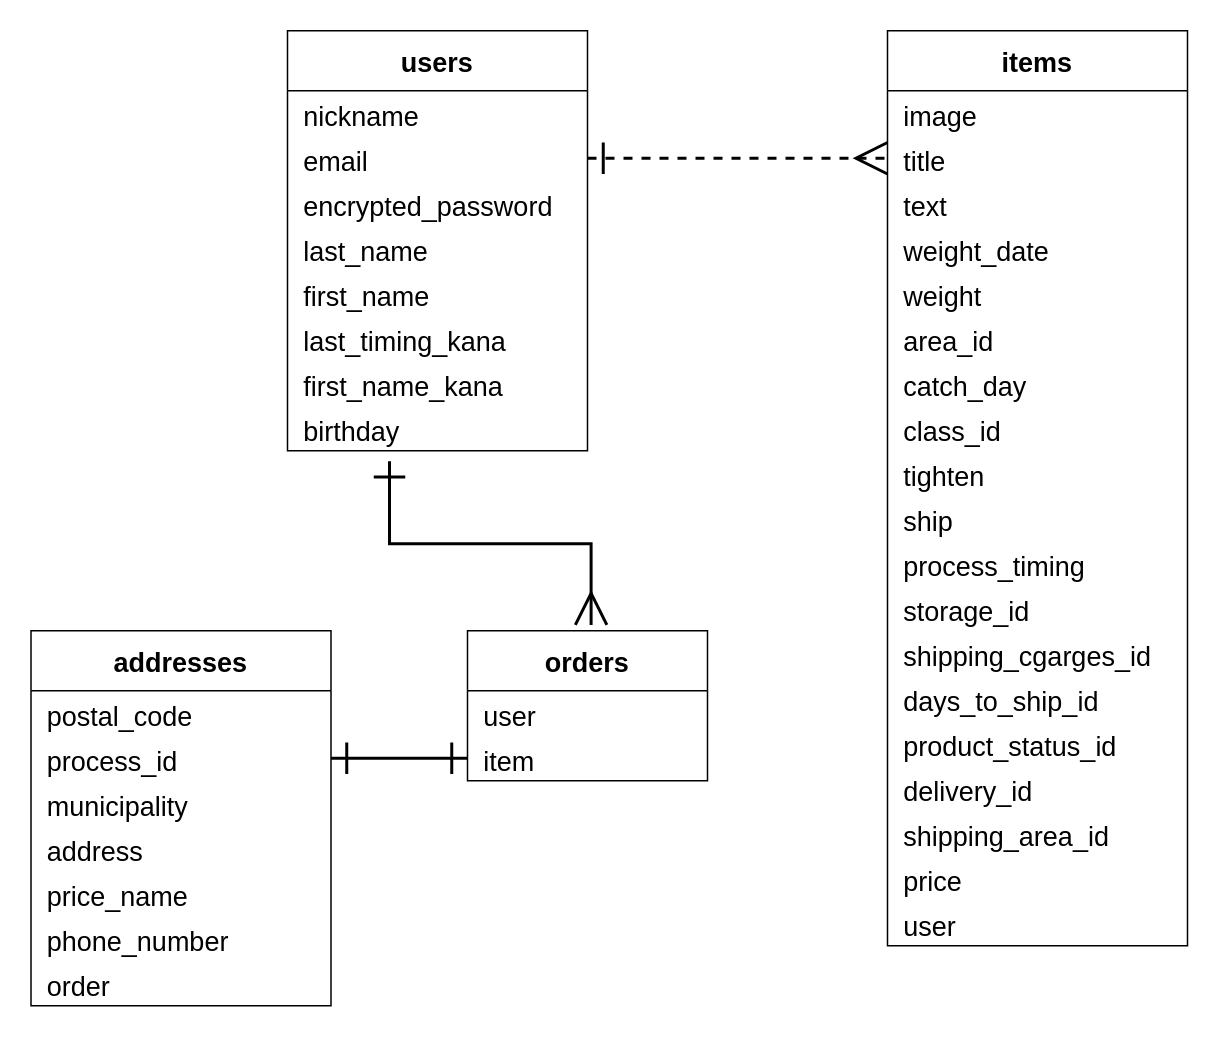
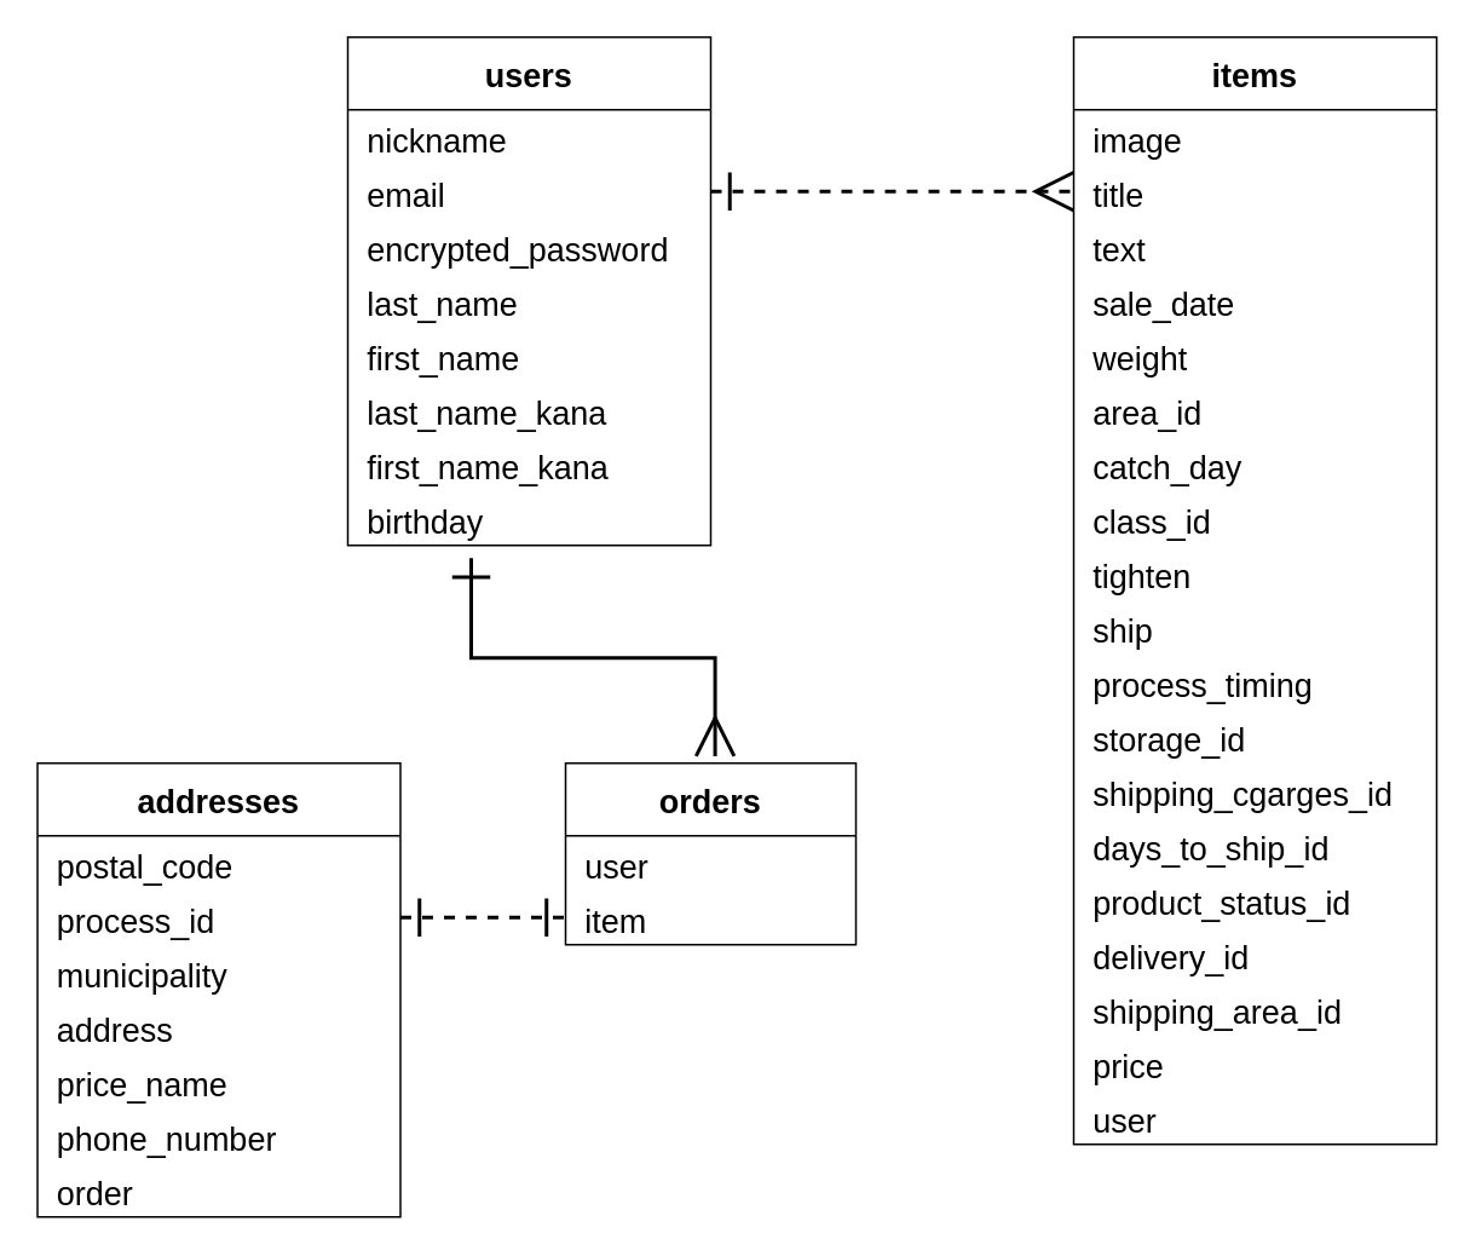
  <mxCell id="0" />
  <mxCell id="1" parent="0" />
  <mxCell id="2" value="users" style="swimlane;fontStyle=1;childLayout=stackLayout;horizontal=1;startSize=40;horizontalStack=0;resizeParent=1;resizeParentMax=0;resizeLast=0;collapsible=1;marginBottom=0;align=center;fontSize=18;" vertex="1" parent="1"><mxGeometry x="191" y="20" width="200" height="280" as="geometry" /></mxCell>
  <mxCell id="3" value=" nickname" style="text;strokeColor=none;fillColor=none;spacingLeft=4;spacingRight=4;overflow=hidden;rotatable=0;points=[[0,0.5],[1,0.5]];portConstraint=eastwest;fontSize=18;" vertex="1" parent="2"><mxGeometry y="40" width="200" height="30" as="geometry" /></mxCell>
  <mxCell id="4" value=" email" style="text;strokeColor=none;fillColor=none;spacingLeft=4;spacingRight=4;overflow=hidden;rotatable=0;points=[[0,0.5],[1,0.5]];portConstraint=eastwest;fontSize=18;" vertex="1" parent="2"><mxGeometry y="70" width="200" height="30" as="geometry" /></mxCell>
  <mxCell id="5" value=" encrypted_password" style="text;strokeColor=none;fillColor=none;spacingLeft=4;spacingRight=4;overflow=hidden;rotatable=0;points=[[0,0.5],[1,0.5]];portConstraint=eastwest;fontSize=18;" vertex="1" parent="2"><mxGeometry y="100" width="200" height="30" as="geometry" /></mxCell>
  <mxCell id="6" value=" last_name" style="text;strokeColor=none;fillColor=none;spacingLeft=4;spacingRight=4;overflow=hidden;rotatable=0;points=[[0,0.5],[1,0.5]];portConstraint=eastwest;fontSize=18;" vertex="1" parent="2"><mxGeometry y="130" width="200" height="30" as="geometry" /></mxCell>
  <mxCell id="7" value=" first_name" style="text;strokeColor=none;fillColor=none;spacingLeft=4;spacingRight=4;overflow=hidden;rotatable=0;points=[[0,0.5],[1,0.5]];portConstraint=eastwest;fontSize=18;" vertex="1" parent="2"><mxGeometry y="160" width="200" height="30" as="geometry" /></mxCell>
- <mxCell id="8" value=" last_timing_kana" style="text;strokeColor=none;fillColor=none;spacingLeft=4;spacingRight=4;overflow=hidden;rotatable=0;points=[[0,0.5],[1,0.5]];portConstraint=eastwest;fontSize=18;" vertex="1" parent="2"><mxGeometry y="190" width="200" height="30" as="geometry" /></mxCell>
+ <mxCell id="8" value=" last_name_kana" style="text;strokeColor=none;fillColor=none;spacingLeft=4;spacingRight=4;overflow=hidden;rotatable=0;points=[[0,0.5],[1,0.5]];portConstraint=eastwest;fontSize=18;" vertex="1" parent="2"><mxGeometry y="190" width="200" height="30" as="geometry" /></mxCell>
  <mxCell id="9" value=" first_name_kana" style="text;strokeColor=none;fillColor=none;spacingLeft=4;spacingRight=4;overflow=hidden;rotatable=0;points=[[0,0.5],[1,0.5]];portConstraint=eastwest;fontSize=18;" vertex="1" parent="2"><mxGeometry y="220" width="200" height="30" as="geometry" /></mxCell>
  <mxCell id="10" value=" birthday" style="text;strokeColor=none;fillColor=none;spacingLeft=4;spacingRight=4;overflow=hidden;rotatable=0;points=[[0,0.5],[1,0.5]];portConstraint=eastwest;fontSize=18;" vertex="1" parent="2"><mxGeometry y="250" width="200" height="30" as="geometry" /></mxCell>
  <mxCell id="11" value="items" style="swimlane;fontStyle=1;childLayout=stackLayout;horizontal=1;startSize=40;horizontalStack=0;resizeParent=1;resizeParentMax=0;resizeLast=0;collapsible=1;marginBottom=0;align=center;fontSize=18;" vertex="1" parent="1"><mxGeometry x="591" y="20" width="200" height="610" as="geometry" /></mxCell>
  <mxCell id="12" value=" image" style="text;strokeColor=none;fillColor=none;spacingLeft=4;spacingRight=4;overflow=hidden;rotatable=0;points=[[0,0.5],[1,0.5]];portConstraint=eastwest;fontSize=18;" vertex="1" parent="11"><mxGeometry y="40" width="200" height="30" as="geometry" /></mxCell>
  <mxCell id="13" value=" title" style="text;strokeColor=none;fillColor=none;spacingLeft=4;spacingRight=4;overflow=hidden;rotatable=0;points=[[0,0.5],[1,0.5]];portConstraint=eastwest;fontSize=18;" vertex="1" parent="11"><mxGeometry y="70" width="200" height="30" as="geometry" /></mxCell>
  <mxCell id="14" value=" text" style="text;strokeColor=none;fillColor=none;spacingLeft=4;spacingRight=4;overflow=hidden;rotatable=0;points=[[0,0.5],[1,0.5]];portConstraint=eastwest;fontSize=18;" vertex="1" parent="11"><mxGeometry y="100" width="200" height="30" as="geometry" /></mxCell>
- <mxCell id="15" value=" weight_date" style="text;strokeColor=none;fillColor=none;spacingLeft=4;spacingRight=4;overflow=hidden;rotatable=0;points=[[0,0.5],[1,0.5]];portConstraint=eastwest;fontSize=18;" vertex="1" parent="11"><mxGeometry y="130" width="200" height="30" as="geometry" /></mxCell>
+ <mxCell id="15" value=" sale_date" style="text;strokeColor=none;fillColor=none;spacingLeft=4;spacingRight=4;overflow=hidden;rotatable=0;points=[[0,0.5],[1,0.5]];portConstraint=eastwest;fontSize=18;" vertex="1" parent="11"><mxGeometry y="130" width="200" height="30" as="geometry" /></mxCell>
  <mxCell id="16" value=" weight" style="text;strokeColor=none;fillColor=none;spacingLeft=4;spacingRight=4;overflow=hidden;rotatable=0;points=[[0,0.5],[1,0.5]];portConstraint=eastwest;fontSize=18;" vertex="1" parent="11"><mxGeometry y="160" width="200" height="30" as="geometry" /></mxCell>
  <mxCell id="17" value=" area_id" style="text;strokeColor=none;fillColor=none;spacingLeft=4;spacingRight=4;overflow=hidden;rotatable=0;points=[[0,0.5],[1,0.5]];portConstraint=eastwest;fontSize=18;" vertex="1" parent="11"><mxGeometry y="190" width="200" height="30" as="geometry" /></mxCell>
  <mxCell id="18" value=" catch_day" style="text;strokeColor=none;fillColor=none;spacingLeft=4;spacingRight=4;overflow=hidden;rotatable=0;points=[[0,0.5],[1,0.5]];portConstraint=eastwest;fontSize=18;" vertex="1" parent="11"><mxGeometry y="220" width="200" height="30" as="geometry" /></mxCell>
  <mxCell id="19" value=" class_id" style="text;strokeColor=none;fillColor=none;spacingLeft=4;spacingRight=4;overflow=hidden;rotatable=0;points=[[0,0.5],[1,0.5]];portConstraint=eastwest;fontSize=18;" vertex="1" parent="11"><mxGeometry y="250" width="200" height="30" as="geometry" /></mxCell>
  <mxCell id="20" value=" tighten" style="text;strokeColor=none;fillColor=none;spacingLeft=4;spacingRight=4;overflow=hidden;rotatable=0;points=[[0,0.5],[1,0.5]];portConstraint=eastwest;fontSize=18;" vertex="1" parent="11"><mxGeometry y="280" width="200" height="30" as="geometry" /></mxCell>
  <mxCell id="21" value=" ship" style="text;strokeColor=none;fillColor=none;spacingLeft=4;spacingRight=4;overflow=hidden;rotatable=0;points=[[0,0.5],[1,0.5]];portConstraint=eastwest;fontSize=18;" vertex="1" parent="11"><mxGeometry y="310" width="200" height="30" as="geometry" /></mxCell>
  <mxCell id="22" value=" process_timing" style="text;strokeColor=none;fillColor=none;spacingLeft=4;spacingRight=4;overflow=hidden;rotatable=0;points=[[0,0.5],[1,0.5]];portConstraint=eastwest;fontSize=18;" vertex="1" parent="11"><mxGeometry y="340" width="200" height="30" as="geometry" /></mxCell>
  <mxCell id="23" value=" storage_id" style="text;strokeColor=none;fillColor=none;spacingLeft=4;spacingRight=4;overflow=hidden;rotatable=0;points=[[0,0.5],[1,0.5]];portConstraint=eastwest;fontSize=18;" vertex="1" parent="11"><mxGeometry y="370" width="200" height="30" as="geometry" /></mxCell>
  <mxCell id="24" value=" shipping_cgarges_id" style="text;strokeColor=none;fillColor=none;spacingLeft=4;spacingRight=4;overflow=hidden;rotatable=0;points=[[0,0.5],[1,0.5]];portConstraint=eastwest;fontSize=18;" vertex="1" parent="11"><mxGeometry y="400" width="200" height="30" as="geometry" /></mxCell>
  <mxCell id="25" value=" days_to_ship_id" style="text;strokeColor=none;fillColor=none;spacingLeft=4;spacingRight=4;overflow=hidden;rotatable=0;points=[[0,0.5],[1,0.5]];portConstraint=eastwest;fontSize=18;" vertex="1" parent="11"><mxGeometry y="430" width="200" height="30" as="geometry" /></mxCell>
  <mxCell id="26" value=" product_status_id" style="text;strokeColor=none;fillColor=none;spacingLeft=4;spacingRight=4;overflow=hidden;rotatable=0;points=[[0,0.5],[1,0.5]];portConstraint=eastwest;fontSize=18;" vertex="1" parent="11"><mxGeometry y="460" width="200" height="30" as="geometry" /></mxCell>
  <mxCell id="27" value=" delivery_id" style="text;strokeColor=none;fillColor=none;spacingLeft=4;spacingRight=4;overflow=hidden;rotatable=0;points=[[0,0.5],[1,0.5]];portConstraint=eastwest;fontSize=18;" vertex="1" parent="11"><mxGeometry y="490" width="200" height="30" as="geometry" /></mxCell>
  <mxCell id="28" value=" shipping_area_id" style="text;strokeColor=none;fillColor=none;spacingLeft=4;spacingRight=4;overflow=hidden;rotatable=0;points=[[0,0.5],[1,0.5]];portConstraint=eastwest;fontSize=18;" vertex="1" parent="11"><mxGeometry y="520" width="200" height="30" as="geometry" /></mxCell>
  <mxCell id="29" value=" price" style="text;strokeColor=none;fillColor=none;spacingLeft=4;spacingRight=4;overflow=hidden;rotatable=0;points=[[0,0.5],[1,0.5]];portConstraint=eastwest;fontSize=18;" vertex="1" parent="11"><mxGeometry y="550" width="200" height="30" as="geometry" /></mxCell>
  <mxCell id="30" value=" user" style="text;strokeColor=none;fillColor=none;spacingLeft=4;spacingRight=4;overflow=hidden;rotatable=0;points=[[0,0.5],[1,0.5]];portConstraint=eastwest;fontSize=18;" vertex="1" parent="11"><mxGeometry y="580" width="200" height="30" as="geometry" /></mxCell>
  <mxCell id="31" value="orders" style="swimlane;fontStyle=1;childLayout=stackLayout;horizontal=1;startSize=40;horizontalStack=0;resizeParent=1;resizeParentMax=0;resizeLast=0;collapsible=1;marginBottom=0;align=center;fontSize=18;" vertex="1" parent="1"><mxGeometry x="311" y="420" width="160" height="100" as="geometry" /></mxCell>
  <mxCell id="32" value=" user" style="text;strokeColor=none;fillColor=none;spacingLeft=4;spacingRight=4;overflow=hidden;rotatable=0;points=[[0,0.5],[1,0.5]];portConstraint=eastwest;fontSize=18;" vertex="1" parent="31"><mxGeometry y="40" width="160" height="30" as="geometry" /></mxCell>
  <mxCell id="33" value=" item" style="text;strokeColor=none;fillColor=none;spacingLeft=4;spacingRight=4;overflow=hidden;rotatable=0;points=[[0,0.5],[1,0.5]];portConstraint=eastwest;fontSize=18;" vertex="1" parent="31"><mxGeometry y="70" width="160" height="30" as="geometry" /></mxCell>
  <mxCell id="34" value="addresses" style="swimlane;fontStyle=1;childLayout=stackLayout;horizontal=1;startSize=40;horizontalStack=0;resizeParent=1;resizeParentMax=0;resizeLast=0;collapsible=1;marginBottom=0;align=center;fontSize=18;" vertex="1" parent="1"><mxGeometry x="20" y="420" width="200" height="250" as="geometry" /></mxCell>
  <mxCell id="35" value=" postal_code" style="text;strokeColor=none;fillColor=none;spacingLeft=4;spacingRight=4;overflow=hidden;rotatable=0;points=[[0,0.5],[1,0.5]];portConstraint=eastwest;fontSize=18;" vertex="1" parent="34"><mxGeometry y="40" width="200" height="30" as="geometry" /></mxCell>
  <mxCell id="36" value=" process_id" style="text;strokeColor=none;fillColor=none;spacingLeft=4;spacingRight=4;overflow=hidden;rotatable=0;points=[[0,0.5],[1,0.5]];portConstraint=eastwest;fontSize=18;" vertex="1" parent="34"><mxGeometry y="70" width="200" height="30" as="geometry" /></mxCell>
  <mxCell id="37" value=" municipality" style="text;strokeColor=none;fillColor=none;spacingLeft=4;spacingRight=4;overflow=hidden;rotatable=0;points=[[0,0.5],[1,0.5]];portConstraint=eastwest;fontSize=18;" vertex="1" parent="34"><mxGeometry y="100" width="200" height="30" as="geometry" /></mxCell>
  <mxCell id="38" value=" address" style="text;strokeColor=none;fillColor=none;spacingLeft=4;spacingRight=4;overflow=hidden;rotatable=0;points=[[0,0.5],[1,0.5]];portConstraint=eastwest;fontSize=18;" vertex="1" parent="34"><mxGeometry y="130" width="200" height="30" as="geometry" /></mxCell>
  <mxCell id="39" value=" price_name" style="text;strokeColor=none;fillColor=none;spacingLeft=4;spacingRight=4;overflow=hidden;rotatable=0;points=[[0,0.5],[1,0.5]];portConstraint=eastwest;fontSize=18;" vertex="1" parent="34"><mxGeometry y="160" width="200" height="30" as="geometry" /></mxCell>
  <mxCell id="40" value=" phone_number" style="text;strokeColor=none;fillColor=none;spacingLeft=4;spacingRight=4;overflow=hidden;rotatable=0;points=[[0,0.5],[1,0.5]];portConstraint=eastwest;fontSize=18;" vertex="1" parent="34"><mxGeometry y="190" width="200" height="30" as="geometry" /></mxCell>
  <mxCell id="41" value=" order" style="text;strokeColor=none;fillColor=none;spacingLeft=4;spacingRight=4;overflow=hidden;rotatable=0;points=[[0,0.5],[1,0.5]];portConstraint=eastwest;fontSize=18;" vertex="1" parent="34"><mxGeometry y="220" width="200" height="30" as="geometry" /></mxCell>
  <mxCell id="42" value="" style="edgeStyle=entityRelationEdgeStyle;fontSize=12;html=1;endArrow=ERmany;startArrow=ERone;exitX=1;exitY=0.5;exitDx=0;exitDy=0;entryX=0;entryY=0.5;entryDx=0;entryDy=0;endFill=0;startFill=0;endSize=18;startSize=18;strokeWidth=2;dashed=1;" edge="1" parent="1" source="4" target="13"><mxGeometry width="100" height="100" relative="1" as="geometry"><mxPoint x="201" y="450" as="sourcePoint" /><mxPoint x="301" y="350" as="targetPoint" /></mxGeometry></mxCell>
  <mxCell id="43" value="" style="edgeStyle=orthogonalEdgeStyle;fontSize=12;html=1;endArrow=ERmany;startArrow=ERone;startSize=18;endSize=18;strokeWidth=2;rounded=0;entryX=0.84;entryY=-0.009;entryDx=0;entryDy=0;entryPerimeter=0;endFill=0;startFill=0;" edge="1" parent="1"><mxGeometry width="100" height="100" relative="1" as="geometry"><mxPoint x="259" y="307" as="sourcePoint" /><mxPoint x="393.4" y="416.1" as="targetPoint" /><Array as="points"><mxPoint x="259" y="362" /><mxPoint x="393" y="362" /></Array></mxGeometry></mxCell>
- <mxCell id="44" style="edgeStyle=orthogonalEdgeStyle;rounded=0;orthogonalLoop=1;jettySize=auto;html=1;fontSize=18;startArrow=ERone;startFill=0;endArrow=ERone;endFill=0;startSize=18;endSize=18;strokeWidth=2;" edge="1" parent="1" source="36" target="33"><mxGeometry relative="1" as="geometry" /></mxCell>
+ <mxCell id="44" style="edgeStyle=orthogonalEdgeStyle;rounded=0;orthogonalLoop=1;jettySize=auto;html=1;fontSize=18;startArrow=ERone;startFill=0;endArrow=ERone;endFill=0;startSize=18;endSize=18;strokeWidth=2;dashed=1;" edge="1" parent="1" source="36" target="33"><mxGeometry relative="1" as="geometry" /></mxCell>
